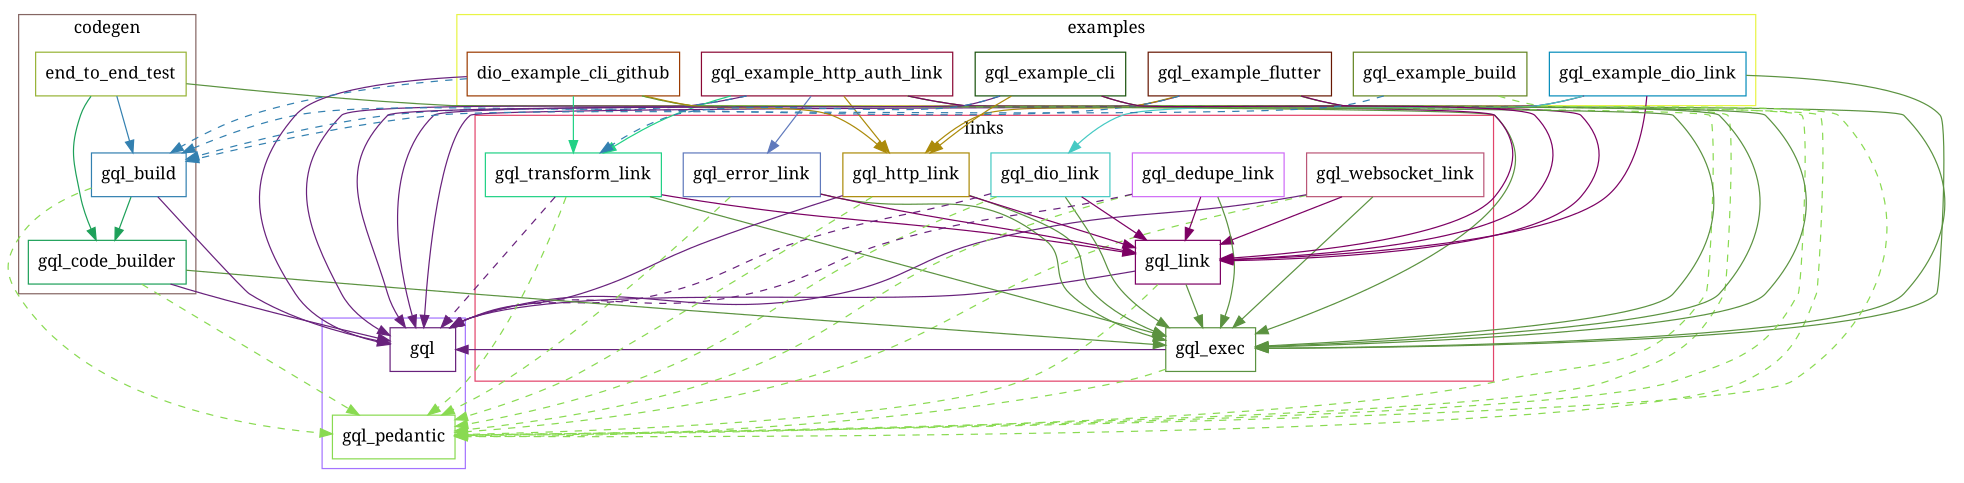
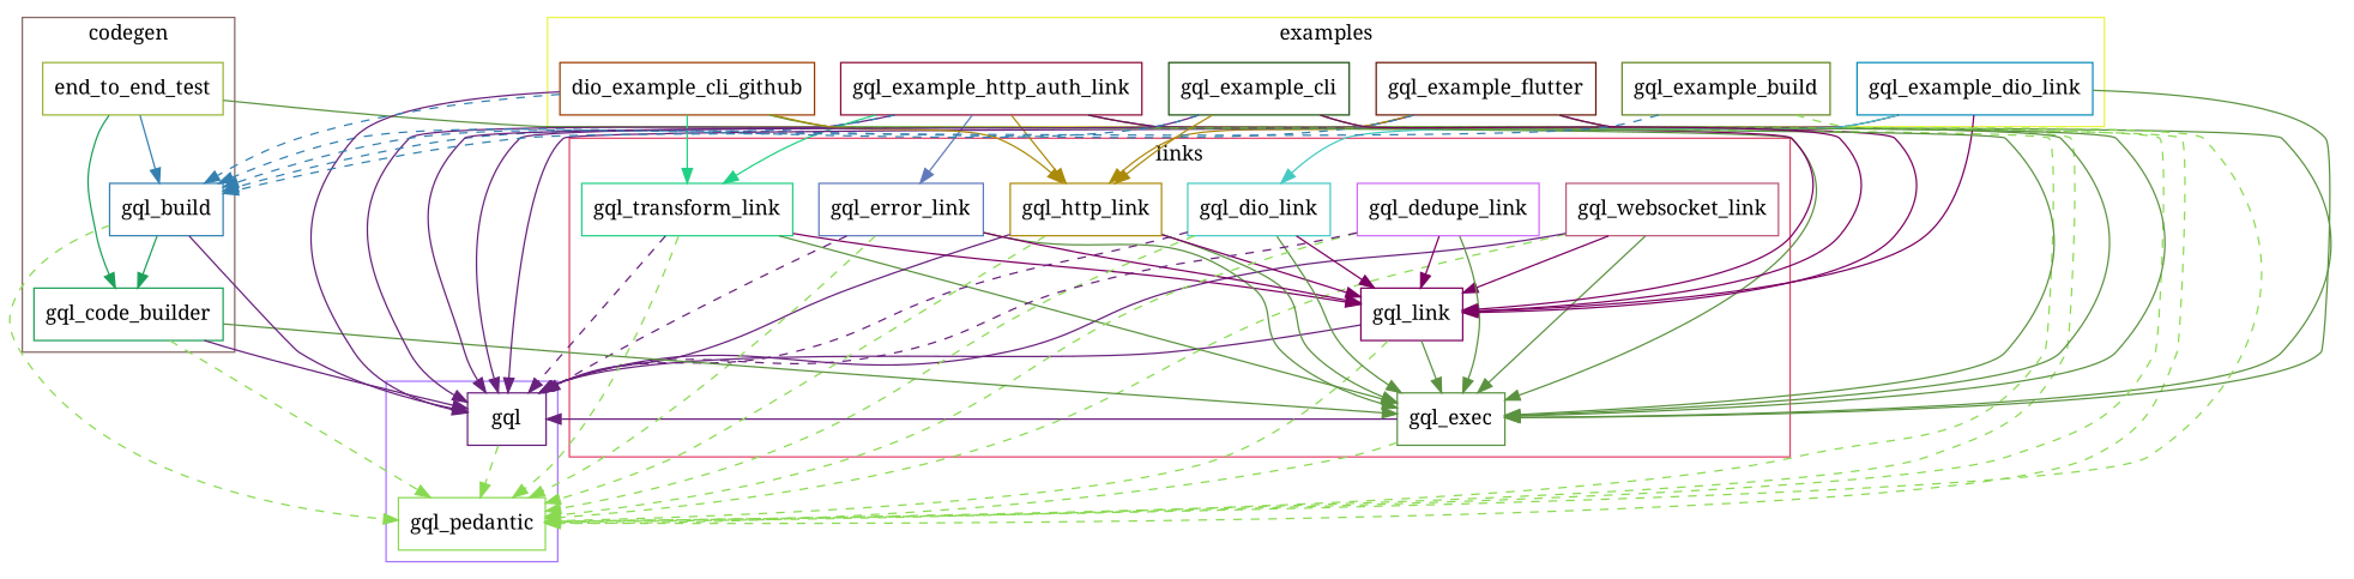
  digraph {
    fontname="Noto Serif"
    node [fontname="Noto Serif" shape=box]
    edge [color="#89da51" fontname="Noto Serif" style=filled]
    gql_pedantic [color="#89da51"]
    gql [color="#68217c"]
    gql_exec [color="#5b9240"]
    gql_link [color="#7c0063"]
    gql_websocket_link [color="#bb5677"]
    gql_transform_link [color="#21d185"]
    gql_http_link [color="#ab8a09"]
    gql_error_link [color="#5f79bc"]
    gql_dio_link [color="#45c9c3"]
    gql_dedupe_link [color="#cf6bf6"]
    gql_code_builder [color="#1da059"]
    gql_build [color="#3380b0"]
    end_to_end_test [color="#97b336"]
    gql_example_http_auth_link [color="#8a0733"]
    gql_example_flutter [color="#671702"]
    gql_example_dio_link [color="#058cba"]
    n17 [color="#9b3b01" label=dio_example_cli_github]
    gql_example_cli [color="#18510b"]
    gql_example_build [color="#628320"]
    subgraph cluster_1 {
      color="#a473ff"
      gql_pedantic
      gql
    }
    subgraph cluster_2 {
      color="#e2446b"
      label=links
      gql_exec
      gql_link
      gql_websocket_link
      gql_transform_link
      gql_http_link
      gql_error_link
      gql_dio_link
      gql_dedupe_link
    }
    subgraph cluster_3 {
      color="#856663"
      label=codegen
      gql_code_builder
      gql_build
      end_to_end_test
    }
    subgraph cluster_4 {
      color="#e8f445"
      label=examples
      gql_example_http_auth_link
      gql_example_flutter
      gql_example_dio_link
      n17
      gql_example_cli
      gql_example_build
    }
+   gql -> gql_pedantic [style=dashed]
    gql_exec -> gql_pedantic [style=dashed]
    gql_exec -> gql [color="#68217c"]
    gql_link -> gql_pedantic [style=dashed]
    gql_link -> gql [color="#68217c"]
    gql_link -> gql_exec [color="#5b9240"]
    gql_websocket_link -> gql_pedantic [style=dashed]
    gql_websocket_link -> gql [color="#68217c"]
    gql_websocket_link -> gql_exec [color="#5b9240"]
    gql_websocket_link -> gql_link [color="#7c0063"]
    gql_transform_link -> gql_pedantic [style=dashed]
    gql_transform_link -> gql [color="#68217c" style=dashed]
    gql_transform_link -> gql_exec [color="#5b9240"]
    gql_transform_link -> gql_link [color="#7c0063"]
    gql_http_link -> gql_pedantic [style=dashed]
    gql_http_link -> gql [color="#68217c"]
    gql_http_link -> gql_exec [color="#5b9240"]
    gql_http_link -> gql_link [color="#7c0063"]
    gql_error_link -> gql_pedantic [style=dashed]
+   gql_error_link -> gql [color="#68217c" style=dashed]
    gql_error_link -> gql_exec [color="#5b9240"]
    gql_error_link -> gql_link [color="#7c0063"]
    gql_dio_link -> gql_pedantic [style=dashed]
    gql_dio_link -> gql [color="#68217c" style=dashed]
    gql_dio_link -> gql_exec [color="#5b9240"]
    gql_dio_link -> gql_link [color="#7c0063"]
    gql_dedupe_link -> gql_pedantic [style=dashed]
    gql_dedupe_link -> gql [color="#68217c" style=dashed]
    gql_dedupe_link -> gql_exec [color="#5b9240"]
    gql_dedupe_link -> gql_link [color="#7c0063"]
    gql_code_builder -> gql_pedantic [style=dashed]
    gql_code_builder -> gql [color="#68217c"]
    gql_code_builder -> gql_exec [color="#5b9240"]
    gql_build -> gql_pedantic [style=dashed]
    gql_build -> gql [color="#68217c"]
    gql_build -> gql_code_builder [color="#1da059"]
    end_to_end_test -> gql_exec [color="#5b9240"]
    end_to_end_test -> gql_code_builder [color="#1da059"]
    end_to_end_test -> gql_build [color="#3380b0"]
    gql_example_http_auth_link -> gql_pedantic [style=dashed]
    gql_example_http_auth_link -> gql [color="#68217c"]
    gql_example_http_auth_link -> gql_exec [color="#5b9240"]
    gql_example_http_auth_link -> gql_link [color="#7c0063"]
    gql_example_http_auth_link -> gql_transform_link [color="#21d185"]
    gql_example_http_auth_link -> gql_http_link [color="#ab8a09"]
    gql_example_http_auth_link -> gql_error_link [color="#5f79bc"]
    gql_example_http_auth_link -> gql_build [color="#3380b0" style=dashed]
    gql_example_flutter -> gql_pedantic [style=dashed]
    gql_example_flutter -> gql [color="#68217c"]
    gql_example_flutter -> gql_exec [color="#5b9240"]
    gql_example_flutter -> gql_link [color="#7c0063"]
    gql_example_flutter -> gql_http_link [color="#ab8a09"]
    gql_example_flutter -> gql_build [color="#3380b0" style=dashed]
    gql_example_dio_link -> gql [color="#68217c"]
    gql_example_dio_link -> gql_exec [color="#5b9240"]
    gql_example_dio_link -> gql_link [color="#7c0063"]
    gql_example_dio_link -> gql_dio_link [color="#45c9c3"]
    n17 -> gql_pedantic [style=dashed]
    n17 -> gql [color="#68217c"]
    n17 -> gql_exec [color="#5b9240"]
    n17 -> gql_transform_link [color="#21d185"]
    n17 -> gql_http_link [color="#ab8a09"]
    n17 -> gql_build [color="#3380b0" style=dashed]
    gql_example_cli -> gql_pedantic [style=dashed]
    gql_example_cli -> gql [color="#68217c"]
    gql_example_cli -> gql_exec [color="#5b9240"]
    gql_example_cli -> gql_link [color="#7c0063"]
    gql_example_cli -> gql_http_link [color="#ab8a09"]
-   gql_example_cli -> gql_transform_link [color="#3380b0" style=dashed]
+   gql_example_cli -> gql_build [color="#3380b0" style=dashed]
    gql_example_build -> gql_pedantic [style=dashed]
    gql_example_build -> gql_build [color="#3380b0" style=dashed]
  }
